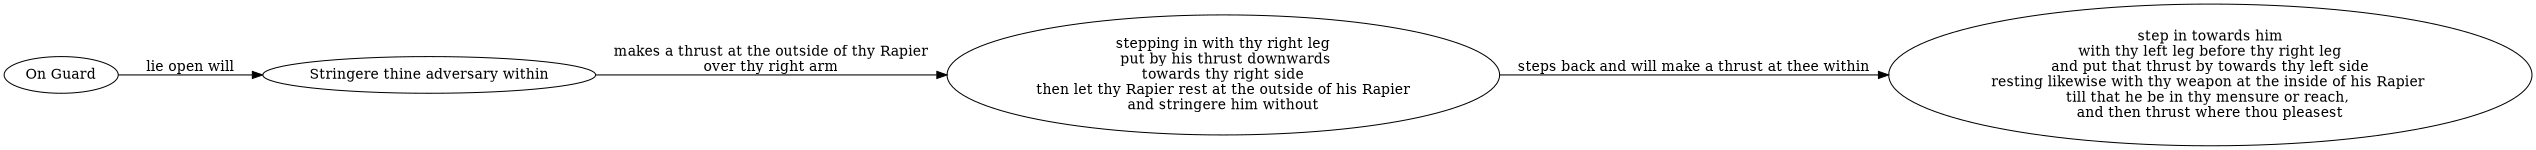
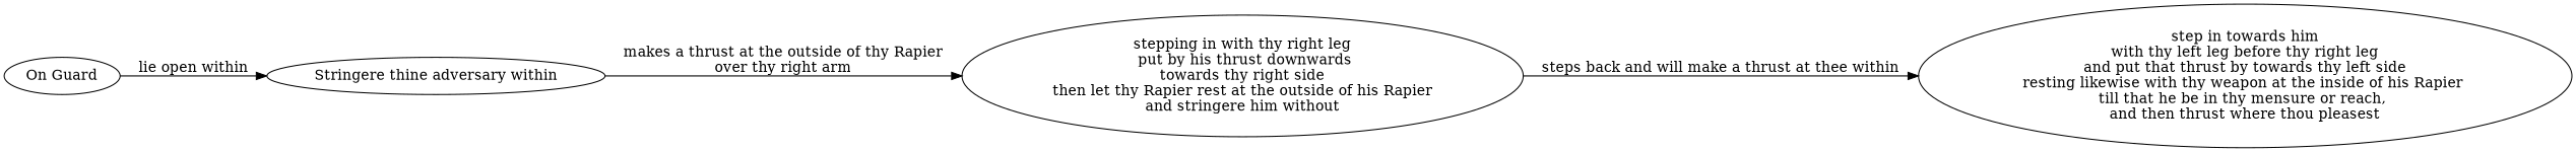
  digraph {
    rankdir=LR
    n1 [label="On Guard"]
    n2 [label="Stringere thine adversary within"]
    n3 [label="stepping in with thy right leg\n put by his thrust downwards\ntowards thy right side\nthen let thy Rapier rest at the outside of his Rapier\nand stringere him without"]
    n4 [label="step in towards him\nwith thy left leg before thy right leg\n and put that thrust by towards thy left side \nresting likewise with thy weapon at the inside of his Rapier \ntill that he be in thy mensure or reach, \nand then thrust where thou pleasest"]
-   n1 -> n2 [label="lie open will"]
+   n1 -> n2 [label="lie open within"]
    n2 -> n3 [label="makes a thrust at the outside of thy Rapier\nover thy right arm"]
    n3 -> n4 [label="steps back and will make a thrust at thee within"]
  }
